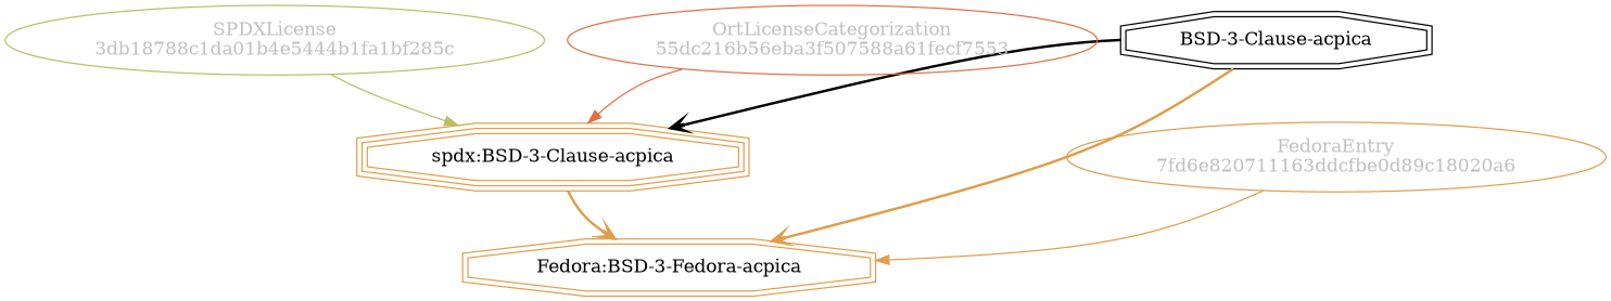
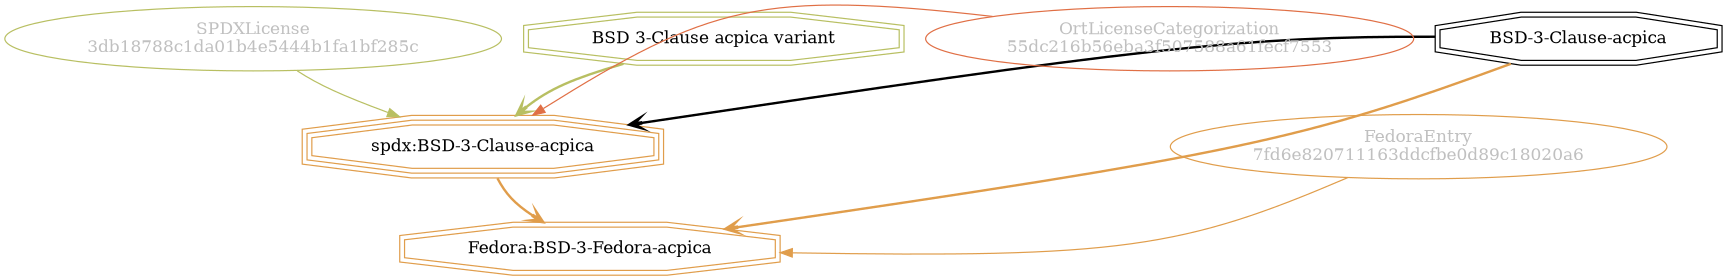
  strict digraph {
    splines=curved
    node [color="#e09d4b" shape=ellipse]
    edge [color="#e09d4b" weight=0.7 arrowhead=vee style=bold]
    n1 [color="#b8bf62" fillcolor="beige;1" fontcolor=gray label="SPDXLicense\n3db18788c1da01b4e5444b1fa1bf285c"]
    n2 [label="spdx:BSD-3-Clause-acpica" shape=tripleoctagon]
    n3 [label="Fedora:BSD-3-Fedora-acpica" shape=doubleoctagon]
    n4 [label="BSD-3-Clause-acpica" shape=doubleoctagon color=""]
+   n5 [color="#b8bf62" label="BSD 3-Clause acpica variant" shape=doubleoctagon]
    n6 [fillcolor="beige;1" fontcolor=gray label="FedoraEntry\n7fd6e820711163ddcfbe0d89c18020a6"]
    n7 [color="#e06f45" fillcolor="beige;1" fontcolor=gray label="OrtLicenseCategorization\n55dc216b56eba3f507588a61fecf7553"]
    n1 -> n2 [color="#b8bf62" weight=0.5 arrowhead="" style=""]
    n2 -> n3
    n4 -> n2 [color=""]
    n4 -> n3
+   n5 -> n2 [color="#b8bf62"]
    n6 -> n3 [weight=0.5 arrowhead="" style=""]
    n7 -> n2 [color="#e06f45" weight=0.5 arrowhead="" style=""]
  }
